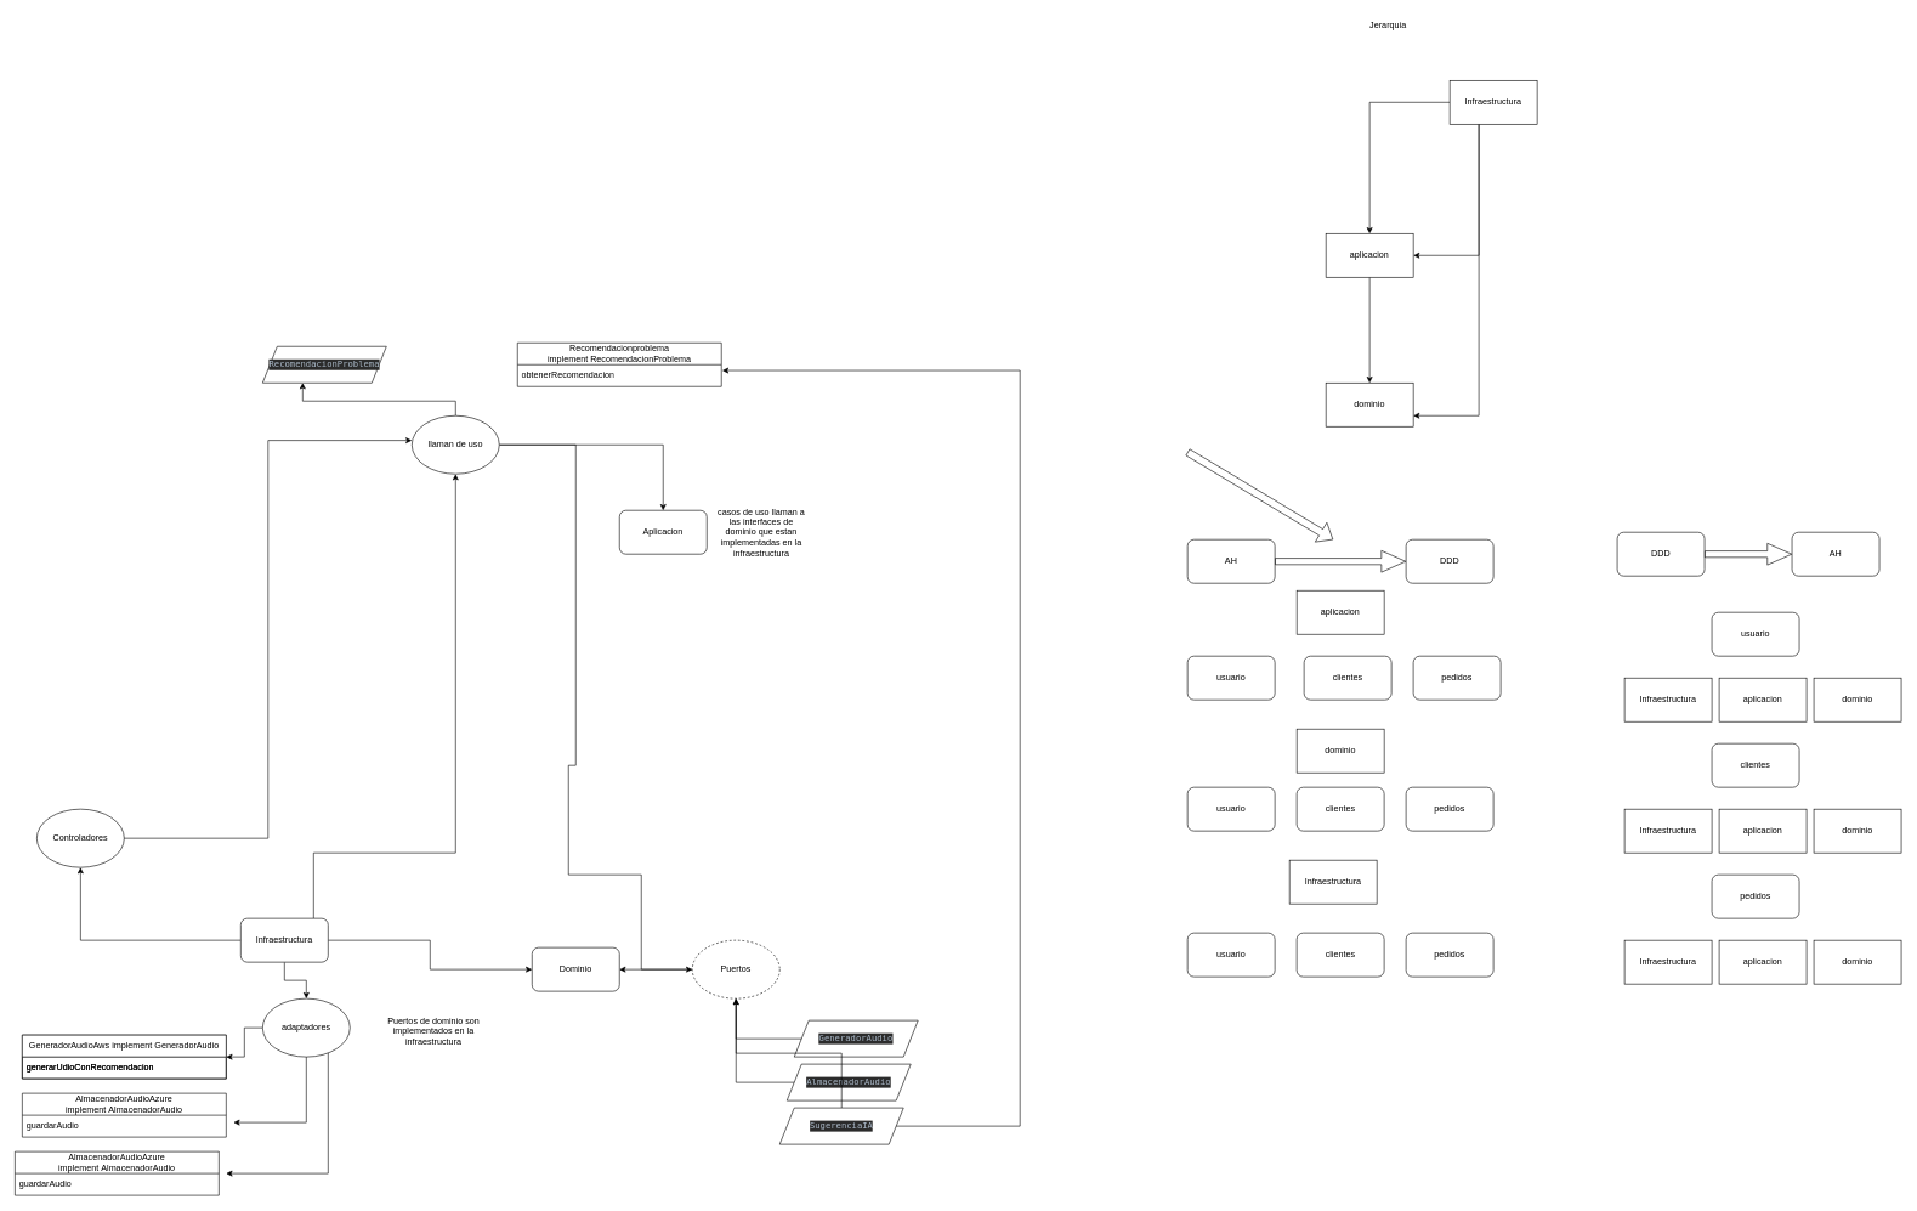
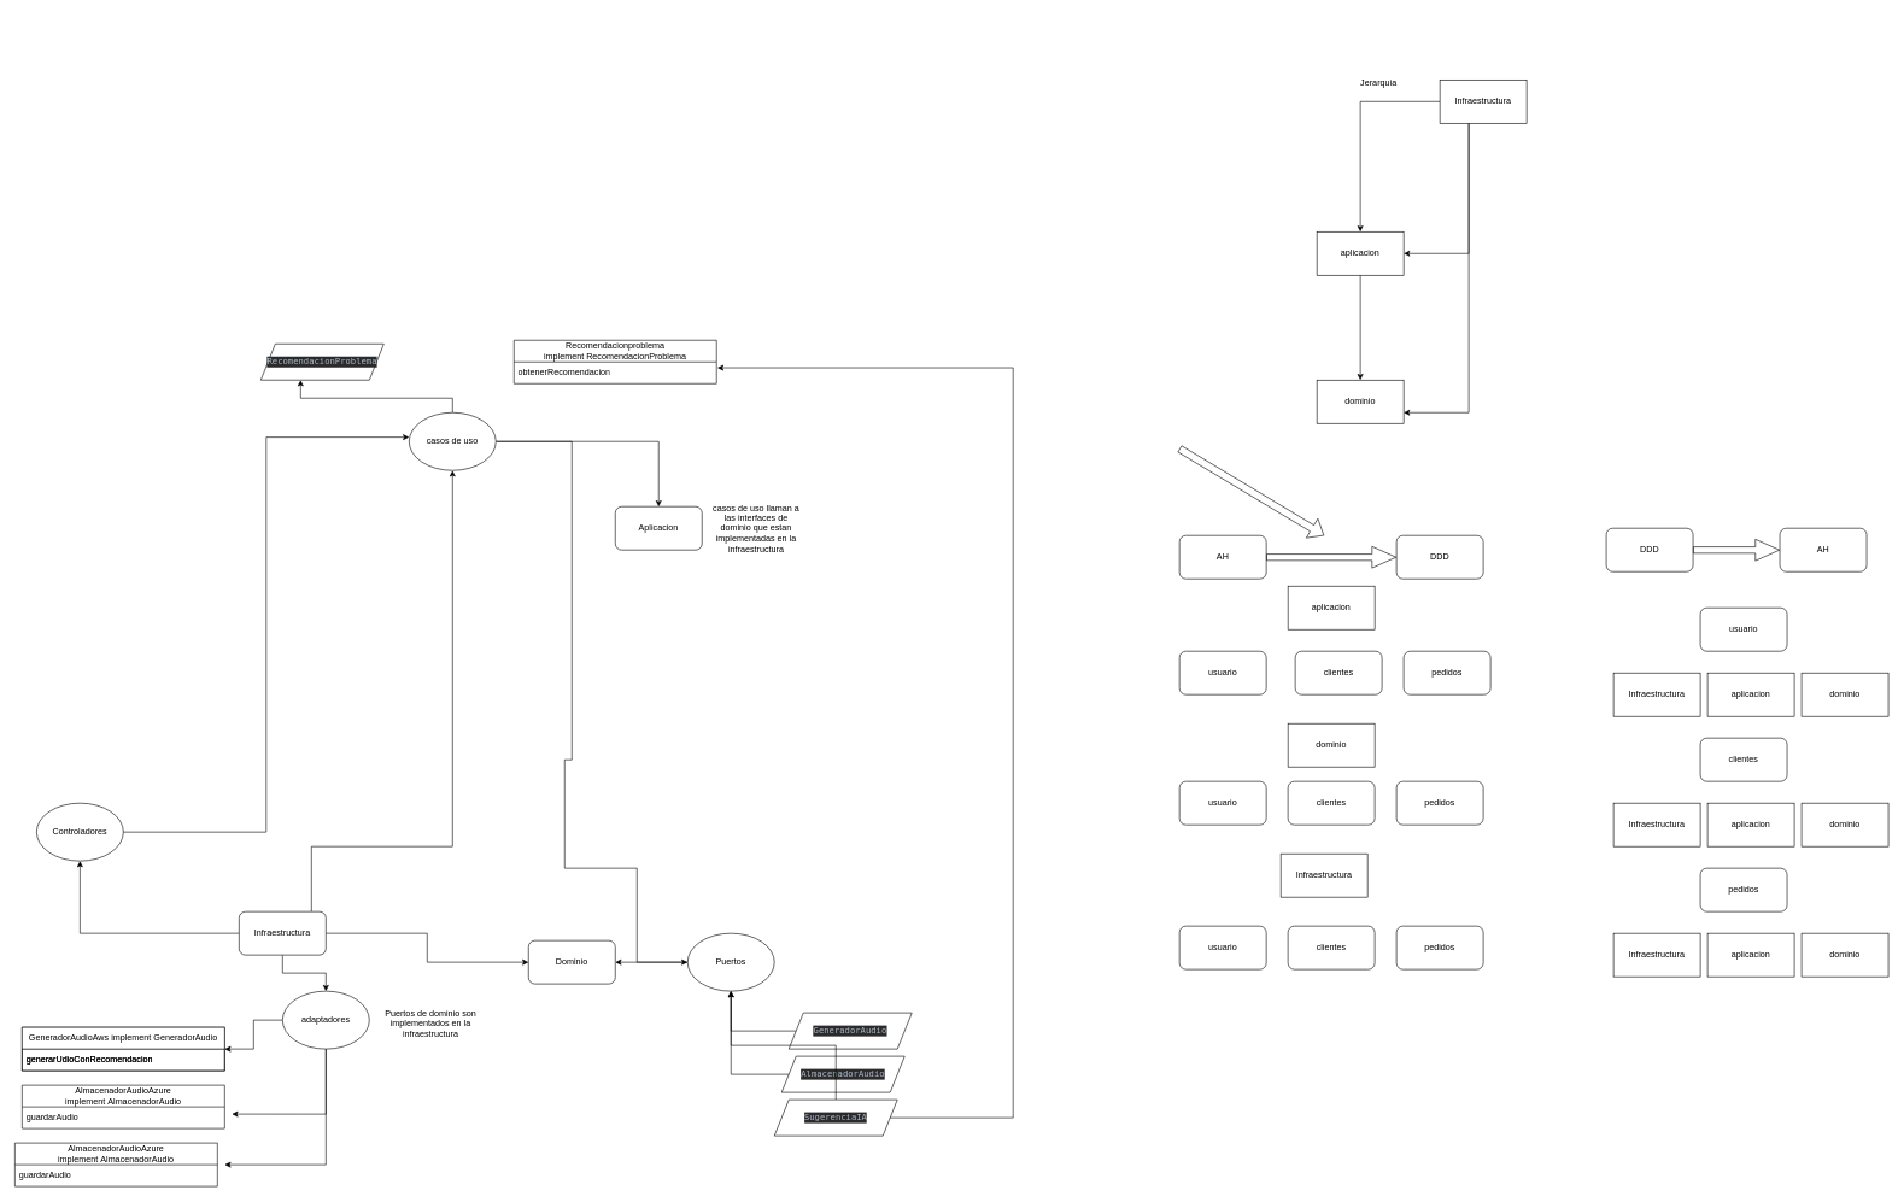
  <mxCell id="0" />
  <mxCell id="1" parent="0" />
  <mxCell id="2" style="edgeStyle=orthogonalEdgeStyle;rounded=0;orthogonalLoop=1;jettySize=auto;html=1;" parent="1" source="6" target="9" edge="1"><mxGeometry relative="1" as="geometry" /></mxCell>
  <mxCell id="3" style="edgeStyle=orthogonalEdgeStyle;rounded=0;orthogonalLoop=1;jettySize=auto;html=1;" parent="1" source="6" target="19" edge="1"><mxGeometry relative="1" as="geometry" /></mxCell>
  <mxCell id="4" style="edgeStyle=orthogonalEdgeStyle;rounded=0;orthogonalLoop=1;jettySize=auto;html=1;entryX=0;entryY=0.5;entryDx=0;entryDy=0;" parent="1" source="6" target="7" edge="1"><mxGeometry relative="1" as="geometry" /></mxCell>
  <mxCell id="5" style="edgeStyle=orthogonalEdgeStyle;rounded=0;orthogonalLoop=1;jettySize=auto;html=1;" parent="1" source="6" target="15" edge="1"><mxGeometry relative="1" as="geometry"><Array as="points"><mxPoint x="430" y="1170" /><mxPoint x="625" y="1170" /></Array></mxGeometry></mxCell>
  <mxCell id="6" value="Infraestructura" style="rounded=1;whiteSpace=wrap;html=1;" parent="1" vertex="1"><mxGeometry x="330" y="1260" width="120" height="60" as="geometry" /></mxCell>
  <mxCell id="7" value="Dominio" style="rounded=1;whiteSpace=wrap;html=1;" parent="1" vertex="1"><mxGeometry x="730" y="1300" width="120" height="60" as="geometry" /></mxCell>
  <mxCell id="8" value="Aplicacion" style="rounded=1;whiteSpace=wrap;html=1;" parent="1" vertex="1"><mxGeometry x="850" y="700" width="120" height="60" as="geometry" /></mxCell>
  <mxCell id="9" value="Controladores" style="ellipse;whiteSpace=wrap;html=1;" parent="1" vertex="1"><mxGeometry x="50" y="1110" width="120" height="80" as="geometry" /></mxCell>
  <mxCell id="10" style="edgeStyle=orthogonalEdgeStyle;rounded=0;orthogonalLoop=1;jettySize=auto;html=1;" parent="1" source="11" target="7" edge="1"><mxGeometry relative="1" as="geometry" /></mxCell>
- <mxCell id="11" value="Puertos" style="ellipse;whiteSpace=wrap;html=1;dashed=1;" parent="1" vertex="1"><mxGeometry x="950" y="1290" width="120" height="80" as="geometry" /></mxCell>
+ <mxCell id="11" value="Puertos" style="ellipse;whiteSpace=wrap;html=1;" parent="1" vertex="1"><mxGeometry x="950" y="1290" width="120" height="80" as="geometry" /></mxCell>
  <mxCell id="12" style="edgeStyle=orthogonalEdgeStyle;rounded=0;orthogonalLoop=1;jettySize=auto;html=1;" parent="1" source="15" target="8" edge="1"><mxGeometry relative="1" as="geometry" /></mxCell>
  <mxCell id="13" style="edgeStyle=orthogonalEdgeStyle;rounded=0;orthogonalLoop=1;jettySize=auto;html=1;" parent="1" source="15" target="11" edge="1"><mxGeometry relative="1" as="geometry"><Array as="points"><mxPoint x="790" y="610" /><mxPoint x="790" y="1050" /><mxPoint x="780" y="1050" /><mxPoint x="780" y="1200" /><mxPoint x="880" y="1200" /><mxPoint x="880" y="1330" /></Array></mxGeometry></mxCell>
  <mxCell id="14" style="edgeStyle=orthogonalEdgeStyle;rounded=0;orthogonalLoop=1;jettySize=auto;html=1;" edge="1" parent="1" source="15" target="30"><mxGeometry relative="1" as="geometry"><Array as="points"><mxPoint x="625" y="550" /><mxPoint x="415" y="550" /></Array></mxGeometry></mxCell>
- <mxCell id="15" value="llaman de uso" style="ellipse;whiteSpace=wrap;html=1;" parent="1" vertex="1"><mxGeometry x="565" y="570" width="120" height="80" as="geometry" /></mxCell>
+ <mxCell id="15" value="casos de uso" style="ellipse;whiteSpace=wrap;html=1;" parent="1" vertex="1"><mxGeometry x="565" y="570" width="120" height="80" as="geometry" /></mxCell>
  <mxCell id="16" style="edgeStyle=orthogonalEdgeStyle;rounded=0;orthogonalLoop=1;jettySize=auto;html=1;entryX=0;entryY=0.425;entryDx=0;entryDy=0;entryPerimeter=0;" parent="1" source="9" target="15" edge="1"><mxGeometry relative="1" as="geometry" /></mxCell>
  <mxCell id="17" style="edgeStyle=orthogonalEdgeStyle;rounded=0;orthogonalLoop=1;jettySize=auto;html=1;" parent="1" source="19" target="22" edge="1"><mxGeometry relative="1" as="geometry" /></mxCell>
  <mxCell id="18" style="edgeStyle=orthogonalEdgeStyle;rounded=0;orthogonalLoop=1;jettySize=auto;html=1;entryX=1;entryY=0.5;entryDx=0;entryDy=0;" edge="1" parent="1" source="19"><mxGeometry relative="1" as="geometry"><mxPoint x="310" y="1610" as="targetPoint" /><Array as="points"><mxPoint x="450" y="1610" /></Array></mxGeometry></mxCell>
- <mxCell id="19" value="adaptadores" style="ellipse;whiteSpace=wrap;html=1;" parent="1" vertex="1"><mxGeometry x="360" y="1370" width="120" height="80" as="geometry" /></mxCell>
+ <mxCell id="19" value="adaptadores" style="ellipse;whiteSpace=wrap;html=1;" parent="1" vertex="1"><mxGeometry x="390" y="1370" width="120" height="80" as="geometry" /></mxCell>
  <mxCell id="20" style="edgeStyle=orthogonalEdgeStyle;rounded=0;orthogonalLoop=1;jettySize=auto;html=1;" parent="1" source="21" target="11" edge="1"><mxGeometry relative="1" as="geometry" /></mxCell>
  <mxCell id="21" value="&lt;div style=&quot;background-color: rgb(43, 43, 43); color: rgb(169, 183, 198); font-family: &amp;quot;JetBrains Mono&amp;quot;, monospace;&quot;&gt;&lt;div style=&quot;&quot;&gt;GeneradorAudio&lt;br&gt;&lt;/div&gt;&lt;/div&gt;" style="shape=parallelogram;perimeter=parallelogramPerimeter;whiteSpace=wrap;html=1;fixedSize=1;" parent="1" vertex="1"><mxGeometry x="1090" y="1400" width="170" height="50" as="geometry" /></mxCell>
  <mxCell id="22" value="GeneradorAudioAws implement&amp;nbsp;GeneradorAudio" style="swimlane;fontStyle=0;childLayout=stackLayout;horizontal=1;startSize=30;horizontalStack=0;resizeParent=1;resizeParentMax=0;resizeLast=0;collapsible=1;marginBottom=0;whiteSpace=wrap;html=1;" parent="1" vertex="1"><mxGeometry x="30" y="1420" width="280" height="60" as="geometry" /></mxCell>
  <mxCell id="23" value="generarUdioConRecomendacion" style="text;strokeColor=none;fillColor=none;align=left;verticalAlign=middle;spacingLeft=4;spacingRight=4;overflow=hidden;points=[[0,0.5],[1,0.5]];portConstraint=eastwest;rotatable=0;whiteSpace=wrap;html=1;" parent="22" vertex="1"><mxGeometry y="30" width="280" height="30" as="geometry" /></mxCell>
  <mxCell id="24" style="edgeStyle=orthogonalEdgeStyle;rounded=0;orthogonalLoop=1;jettySize=auto;html=1;" edge="1" parent="1" source="25" target="11"><mxGeometry relative="1" as="geometry" /></mxCell>
  <mxCell id="25" value="&lt;div style=&quot;background-color: rgb(43, 43, 43); color: rgb(169, 183, 198); font-family: &amp;quot;JetBrains Mono&amp;quot;, monospace;&quot;&gt;&lt;div style=&quot;&quot;&gt;AlmacenadorAudio&lt;br&gt;&lt;/div&gt;&lt;/div&gt;" style="shape=parallelogram;perimeter=parallelogramPerimeter;whiteSpace=wrap;html=1;fixedSize=1;" vertex="1" parent="1"><mxGeometry x="1080" y="1460" width="170" height="50" as="geometry" /></mxCell>
  <mxCell id="26" value="GeneradorAudioAws implement&amp;nbsp;GeneradorAudio" style="swimlane;fontStyle=0;childLayout=stackLayout;horizontal=1;startSize=30;horizontalStack=0;resizeParent=1;resizeParentMax=0;resizeLast=0;collapsible=1;marginBottom=0;whiteSpace=wrap;html=1;" vertex="1" parent="1"><mxGeometry x="30" y="1420" width="280" height="60" as="geometry" /></mxCell>
  <mxCell id="27" value="generarUdioConRecomendacion" style="text;strokeColor=none;fillColor=none;align=left;verticalAlign=middle;spacingLeft=4;spacingRight=4;overflow=hidden;points=[[0,0.5],[1,0.5]];portConstraint=eastwest;rotatable=0;whiteSpace=wrap;html=1;" vertex="1" parent="26"><mxGeometry y="30" width="280" height="30" as="geometry" /></mxCell>
  <mxCell id="28" value="AlmacenadorAudioAzure implement&amp;nbsp;AlmacenadorAudio" style="swimlane;fontStyle=0;childLayout=stackLayout;horizontal=1;startSize=30;horizontalStack=0;resizeParent=1;resizeParentMax=0;resizeLast=0;collapsible=1;marginBottom=0;whiteSpace=wrap;html=1;" vertex="1" parent="1"><mxGeometry x="30" y="1500" width="280" height="60" as="geometry" /></mxCell>
  <mxCell id="29" value="guardarAudio" style="text;strokeColor=none;fillColor=none;align=left;verticalAlign=middle;spacingLeft=4;spacingRight=4;overflow=hidden;points=[[0,0.5],[1,0.5]];portConstraint=eastwest;rotatable=0;whiteSpace=wrap;html=1;" vertex="1" parent="28"><mxGeometry y="30" width="280" height="30" as="geometry" /></mxCell>
  <mxCell id="30" value="&lt;div style=&quot;background-color: rgb(43, 43, 43); color: rgb(169, 183, 198); font-family: &amp;quot;JetBrains Mono&amp;quot;, monospace;&quot;&gt;&lt;div style=&quot;&quot;&gt;RecomendacionProblema&lt;br&gt;&lt;/div&gt;&lt;/div&gt;" style="shape=parallelogram;perimeter=parallelogramPerimeter;whiteSpace=wrap;html=1;fixedSize=1;" vertex="1" parent="1"><mxGeometry x="360" y="475" width="170" height="50" as="geometry" /></mxCell>
  <mxCell id="31" style="edgeStyle=orthogonalEdgeStyle;rounded=0;orthogonalLoop=1;jettySize=auto;html=1;entryX=1.036;entryY=0.333;entryDx=0;entryDy=0;entryPerimeter=0;" edge="1" parent="1" source="19" target="29"><mxGeometry relative="1" as="geometry" /></mxCell>
  <mxCell id="32" value="Recomendacionproblema implement&amp;nbsp;RecomendacionProblema" style="swimlane;fontStyle=0;childLayout=stackLayout;horizontal=1;startSize=30;horizontalStack=0;resizeParent=1;resizeParentMax=0;resizeLast=0;collapsible=1;marginBottom=0;whiteSpace=wrap;html=1;" vertex="1" parent="1"><mxGeometry x="710" y="470" width="280" height="60" as="geometry" /></mxCell>
  <mxCell id="33" value="obtenerRecomendacion" style="text;strokeColor=none;fillColor=none;align=left;verticalAlign=middle;spacingLeft=4;spacingRight=4;overflow=hidden;points=[[0,0.5],[1,0.5]];portConstraint=eastwest;rotatable=0;whiteSpace=wrap;html=1;" vertex="1" parent="32"><mxGeometry y="30" width="280" height="30" as="geometry" /></mxCell>
  <mxCell id="34" style="edgeStyle=orthogonalEdgeStyle;rounded=0;orthogonalLoop=1;jettySize=auto;html=1;endArrow=none;" edge="1" parent="1" source="35" target="11"><mxGeometry relative="1" as="geometry" /></mxCell>
  <mxCell id="35" value="&lt;div style=&quot;background-color: rgb(43, 43, 43); color: rgb(169, 183, 198); font-family: &amp;quot;JetBrains Mono&amp;quot;, monospace;&quot;&gt;&lt;div style=&quot;&quot;&gt;SugerenciaIA&lt;br&gt;&lt;/div&gt;&lt;/div&gt;" style="shape=parallelogram;perimeter=parallelogramPerimeter;whiteSpace=wrap;html=1;fixedSize=1;" vertex="1" parent="1"><mxGeometry x="1070" y="1520" width="170" height="50" as="geometry" /></mxCell>
  <mxCell id="36" value="AlmacenadorAudioAzure implement&amp;nbsp;AlmacenadorAudio" style="swimlane;fontStyle=0;childLayout=stackLayout;horizontal=1;startSize=30;horizontalStack=0;resizeParent=1;resizeParentMax=0;resizeLast=0;collapsible=1;marginBottom=0;whiteSpace=wrap;html=1;" vertex="1" parent="1"><mxGeometry x="20" y="1580" width="280" height="60" as="geometry" /></mxCell>
  <mxCell id="37" value="guardarAudio" style="text;strokeColor=none;fillColor=none;align=left;verticalAlign=middle;spacingLeft=4;spacingRight=4;overflow=hidden;points=[[0,0.5],[1,0.5]];portConstraint=eastwest;rotatable=0;whiteSpace=wrap;html=1;" vertex="1" parent="36"><mxGeometry y="30" width="280" height="30" as="geometry" /></mxCell>
  <mxCell id="38" style="edgeStyle=orthogonalEdgeStyle;rounded=0;orthogonalLoop=1;jettySize=auto;html=1;entryX=1.004;entryY=0.267;entryDx=0;entryDy=0;entryPerimeter=0;" edge="1" parent="1" source="35" target="33"><mxGeometry relative="1" as="geometry"><Array as="points"><mxPoint x="1400" y="1545" /><mxPoint x="1400" y="508" /></Array></mxGeometry></mxCell>
- <mxCell id="39" value="Jerarquia" style="text;html=1;align=center;verticalAlign=middle;resizable=0;points=[];autosize=1;strokeColor=none;fillColor=none;" vertex="1" parent="1"><mxGeometry x="1870" y="20" width="70" height="30" as="geometry" /></mxCell>
+ <mxCell id="39" value="Jerarquia" style="text;html=1;align=center;verticalAlign=middle;resizable=0;points=[];autosize=1;strokeColor=none;fillColor=none;" vertex="1" parent="1"><mxGeometry x="1870" y="100" width="70" height="30" as="geometry" /></mxCell>
  <mxCell id="40" value="dominio" style="rounded=0;whiteSpace=wrap;html=1;" vertex="1" parent="1"><mxGeometry x="1820" y="525" width="120" height="60" as="geometry" /></mxCell>
  <mxCell id="41" style="edgeStyle=orthogonalEdgeStyle;rounded=0;orthogonalLoop=1;jettySize=auto;html=1;" edge="1" parent="1" source="44" target="46"><mxGeometry relative="1" as="geometry" /></mxCell>
  <mxCell id="42" style="edgeStyle=orthogonalEdgeStyle;rounded=0;orthogonalLoop=1;jettySize=auto;html=1;entryX=1;entryY=0.75;entryDx=0;entryDy=0;" edge="1" parent="1" source="44" target="40"><mxGeometry relative="1" as="geometry"><Array as="points"><mxPoint x="2030" y="570" /></Array></mxGeometry></mxCell>
  <mxCell id="43" style="edgeStyle=orthogonalEdgeStyle;rounded=0;orthogonalLoop=1;jettySize=auto;html=1;entryX=1;entryY=0.5;entryDx=0;entryDy=0;" edge="1" parent="1" source="44" target="46"><mxGeometry relative="1" as="geometry"><mxPoint x="1950" y="360" as="targetPoint" /><Array as="points"><mxPoint x="2030" y="350" /></Array></mxGeometry></mxCell>
  <mxCell id="44" value="Infraestructura" style="rounded=0;whiteSpace=wrap;html=1;" vertex="1" parent="1"><mxGeometry x="1990" y="110" width="120" height="60" as="geometry" /></mxCell>
  <mxCell id="45" style="edgeStyle=orthogonalEdgeStyle;rounded=0;orthogonalLoop=1;jettySize=auto;html=1;entryX=0.5;entryY=0;entryDx=0;entryDy=0;" edge="1" parent="1" source="46" target="40"><mxGeometry relative="1" as="geometry" /></mxCell>
  <mxCell id="46" value="aplicacion" style="rounded=0;whiteSpace=wrap;html=1;" vertex="1" parent="1"><mxGeometry x="1820" y="320" width="120" height="60" as="geometry" /></mxCell>
  <mxCell id="47" value="AH" style="rounded=1;whiteSpace=wrap;html=1;" vertex="1" parent="1"><mxGeometry x="2460" y="730" width="120" height="60" as="geometry" /></mxCell>
  <mxCell id="48" value="DDD" style="rounded=1;whiteSpace=wrap;html=1;" vertex="1" parent="1"><mxGeometry x="2220" y="730" width="120" height="60" as="geometry" /></mxCell>
  <mxCell id="49" value="" style="shape=flexArrow;endArrow=classic;html=1;rounded=0;width=8.75;endSize=10.775;entryX=0;entryY=0.5;entryDx=0;entryDy=0;exitX=1;exitY=0.5;exitDx=0;exitDy=0;" edge="1" parent="1" source="48" target="47"><mxGeometry width="50" height="50" relative="1" as="geometry"><mxPoint x="2180" y="610" as="sourcePoint" /><mxPoint x="2230" y="560" as="targetPoint" /></mxGeometry></mxCell>
  <mxCell id="50" value="DDD" style="rounded=1;whiteSpace=wrap;html=1;" vertex="1" parent="1"><mxGeometry x="1930" y="740" width="120" height="60" as="geometry" /></mxCell>
  <mxCell id="51" value="AH" style="rounded=1;whiteSpace=wrap;html=1;" vertex="1" parent="1"><mxGeometry x="1630" y="740" width="120" height="60" as="geometry" /></mxCell>
  <mxCell id="52" value="" style="shape=flexArrow;endArrow=classic;html=1;rounded=0;width=8.75;endSize=10.775;exitX=1;exitY=0.5;exitDx=0;exitDy=0;entryX=0;entryY=0.5;entryDx=0;entryDy=0;" edge="1" parent="1" source="51" target="50"><mxGeometry width="50" height="50" relative="1" as="geometry"><mxPoint x="1890" y="770" as="sourcePoint" /><mxPoint x="1910" y="870" as="targetPoint" /></mxGeometry></mxCell>
  <mxCell id="53" value="usuario" style="rounded=1;whiteSpace=wrap;html=1;" vertex="1" parent="1"><mxGeometry x="2350" y="840" width="120" height="60" as="geometry" /></mxCell>
  <mxCell id="54" value="dominio" style="rounded=0;whiteSpace=wrap;html=1;" vertex="1" parent="1"><mxGeometry x="2490" y="930" width="120" height="60" as="geometry" /></mxCell>
  <mxCell id="55" value="aplicacion" style="rounded=0;whiteSpace=wrap;html=1;" vertex="1" parent="1"><mxGeometry x="2360" y="930" width="120" height="60" as="geometry" /></mxCell>
  <mxCell id="56" value="clientes" style="rounded=1;whiteSpace=wrap;html=1;" vertex="1" parent="1"><mxGeometry x="2350" y="1020" width="120" height="60" as="geometry" /></mxCell>
  <mxCell id="57" value="dominio" style="rounded=0;whiteSpace=wrap;html=1;" vertex="1" parent="1"><mxGeometry x="2490" y="1110" width="120" height="60" as="geometry" /></mxCell>
  <mxCell id="58" value="Infraestructura" style="rounded=0;whiteSpace=wrap;html=1;" vertex="1" parent="1"><mxGeometry x="2230" y="1110" width="120" height="60" as="geometry" /></mxCell>
  <mxCell id="59" value="aplicacion" style="rounded=0;whiteSpace=wrap;html=1;" vertex="1" parent="1"><mxGeometry x="2360" y="1110" width="120" height="60" as="geometry" /></mxCell>
  <mxCell id="60" value="pedidos" style="rounded=1;whiteSpace=wrap;html=1;" vertex="1" parent="1"><mxGeometry x="2350" y="1200" width="120" height="60" as="geometry" /></mxCell>
  <mxCell id="61" value="dominio" style="rounded=0;whiteSpace=wrap;html=1;" vertex="1" parent="1"><mxGeometry x="2490" y="1290" width="120" height="60" as="geometry" /></mxCell>
  <mxCell id="62" value="Infraestructura" style="rounded=0;whiteSpace=wrap;html=1;" vertex="1" parent="1"><mxGeometry x="2230" y="1290" width="120" height="60" as="geometry" /></mxCell>
  <mxCell id="63" value="aplicacion" style="rounded=0;whiteSpace=wrap;html=1;" vertex="1" parent="1"><mxGeometry x="2360" y="1290" width="120" height="60" as="geometry" /></mxCell>
  <mxCell id="64" value="dominio" style="rounded=0;whiteSpace=wrap;html=1;" vertex="1" parent="1"><mxGeometry x="1780" y="1000" width="120" height="60" as="geometry" /></mxCell>
  <mxCell id="65" value="aplicacion" style="rounded=0;whiteSpace=wrap;html=1;" vertex="1" parent="1"><mxGeometry x="1780" y="810" width="120" height="60" as="geometry" /></mxCell>
  <mxCell id="66" value="Infraestructura" style="rounded=0;whiteSpace=wrap;html=1;" vertex="1" parent="1"><mxGeometry x="2230" y="930" width="120" height="60" as="geometry" /></mxCell>
  <mxCell id="67" value="Infraestructura" style="rounded=0;whiteSpace=wrap;html=1;" vertex="1" parent="1"><mxGeometry x="1770" y="1180" width="120" height="60" as="geometry" /></mxCell>
  <mxCell id="68" value="usuario" style="rounded=1;whiteSpace=wrap;html=1;" vertex="1" parent="1"><mxGeometry x="1630" y="900" width="120" height="60" as="geometry" /></mxCell>
  <mxCell id="69" value="clientes" style="rounded=1;whiteSpace=wrap;html=1;" vertex="1" parent="1"><mxGeometry x="1790" y="900" width="120" height="60" as="geometry" /></mxCell>
  <mxCell id="70" value="pedidos" style="rounded=1;whiteSpace=wrap;html=1;" vertex="1" parent="1"><mxGeometry x="1940" y="900" width="120" height="60" as="geometry" /></mxCell>
  <mxCell id="71" value="usuario" style="rounded=1;whiteSpace=wrap;html=1;" vertex="1" parent="1"><mxGeometry x="1630" y="1080" width="120" height="60" as="geometry" /></mxCell>
  <mxCell id="72" value="clientes" style="rounded=1;whiteSpace=wrap;html=1;" vertex="1" parent="1"><mxGeometry x="1780" y="1080" width="120" height="60" as="geometry" /></mxCell>
  <mxCell id="73" value="pedidos" style="rounded=1;whiteSpace=wrap;html=1;" vertex="1" parent="1"><mxGeometry x="1930" y="1080" width="120" height="60" as="geometry" /></mxCell>
  <mxCell id="74" value="usuario" style="rounded=1;whiteSpace=wrap;html=1;" vertex="1" parent="1"><mxGeometry x="1630" y="1280" width="120" height="60" as="geometry" /></mxCell>
  <mxCell id="75" value="clientes" style="rounded=1;whiteSpace=wrap;html=1;" vertex="1" parent="1"><mxGeometry x="1780" y="1280" width="120" height="60" as="geometry" /></mxCell>
  <mxCell id="76" value="pedidos" style="rounded=1;whiteSpace=wrap;html=1;" vertex="1" parent="1"><mxGeometry x="1930" y="1280" width="120" height="60" as="geometry" /></mxCell>
  <mxCell id="77" value="" style="shape=flexArrow;endArrow=classic;html=1;rounded=0;" edge="1" parent="1"><mxGeometry width="50" height="50" relative="1" as="geometry"><mxPoint x="1630" y="620" as="sourcePoint" /><mxPoint x="1830" y="740" as="targetPoint" /></mxGeometry></mxCell>
  <mxCell id="78" value="Puertos de dominio son implementados en la infraestructura" style="text;html=1;strokeColor=none;fillColor=none;align=center;verticalAlign=middle;whiteSpace=wrap;rounded=0;" vertex="1" parent="1"><mxGeometry x="530" y="1390" width="130" height="50" as="geometry" /></mxCell>
  <mxCell id="79" value="casos de uso llaman a las interfaces de dominio que estan implementadas en la infraestructura" style="text;html=1;strokeColor=none;fillColor=none;align=center;verticalAlign=middle;whiteSpace=wrap;rounded=0;" vertex="1" parent="1"><mxGeometry x="980" y="705" width="130" height="50" as="geometry" /></mxCell>
